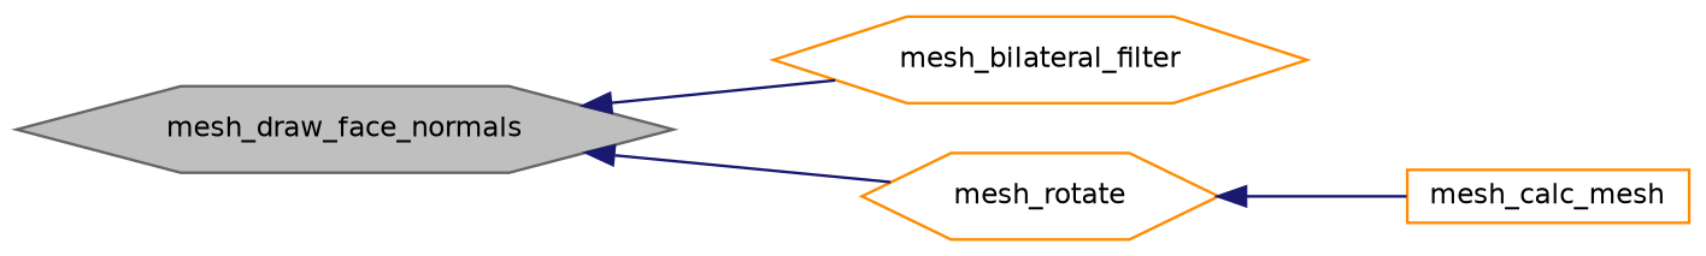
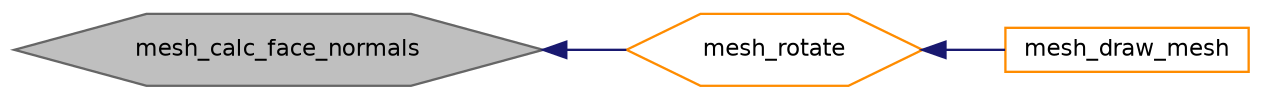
  digraph {
    rankdir=LR
    node [color=darkorange fillcolor=white fontname=Helvetica fontsize=10 shape=hexagon style=filled]
    edge [color=midnightblue dir=back fontname=Helvetica fontsize=10 labelfontname=Helvetica labelfontsize=10 style=solid]
-   n1 [color=gray40 fillcolor=grey75 fontcolor=black height=0.2 label=mesh_draw_face_normals width=0.4]
-   n2 [height=0.2 label=mesh_bilateral_filter width=0.4]
+   n1 [color=gray40 fillcolor=grey75 fontcolor=black height=0.2 label=mesh_calc_face_normals width=0.4]
    n3 [height=0.2 label=mesh_rotate width=0.4]
-   n4 [height=0.2 label=mesh_calc_mesh shape=box width=0.4]
-   n1 -> n2
+   n4 [height=0.2 label=mesh_draw_mesh shape=box width=0.4]
    n1 -> n3
    n3 -> n4
  }
